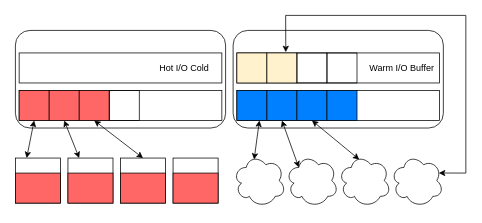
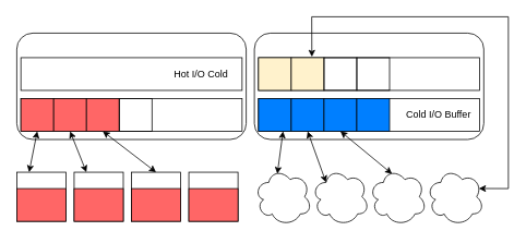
  <mxCell id="0" />
  <mxCell id="1" parent="0" />
  <mxCell id="2" value="" style="rounded=1;whiteSpace=wrap;html=1;" vertex="1" parent="1"><mxGeometry x="20" y="40" width="280" height="130" as="geometry" /></mxCell>
  <mxCell id="3" value="" style="rounded=1;whiteSpace=wrap;html=1;" vertex="1" parent="1"><mxGeometry x="310" y="40" width="280" height="130" as="geometry" /></mxCell>
  <mxCell id="4" value="" style="ellipse;shape=cloud;whiteSpace=wrap;html=1;" vertex="1" parent="1"><mxGeometry x="310" y="205" width="70" height="70" as="geometry" /></mxCell>
  <mxCell id="5" value="" style="rounded=0;whiteSpace=wrap;html=1;" vertex="1" parent="1"><mxGeometry x="25" y="70" width="270" height="40" as="geometry" /></mxCell>
  <mxCell id="6" value="" style="rounded=0;whiteSpace=wrap;html=1;" vertex="1" parent="1"><mxGeometry x="25" y="120" width="270" height="40" as="geometry" /></mxCell>
  <mxCell id="7" value="" style="rounded=0;whiteSpace=wrap;html=1;" vertex="1" parent="1"><mxGeometry x="315" y="70" width="270" height="40" as="geometry" /></mxCell>
  <mxCell id="8" value="" style="rounded=0;whiteSpace=wrap;html=1;" vertex="1" parent="1"><mxGeometry x="315" y="120" width="270" height="40" as="geometry" /></mxCell>
  <mxCell id="9" value="" style="whiteSpace=wrap;html=1;aspect=fixed;fillColor=#007FFF;" vertex="1" parent="1"><mxGeometry x="315" y="120" width="40" height="40" as="geometry" /></mxCell>
  <mxCell id="10" value="" style="whiteSpace=wrap;html=1;aspect=fixed;fillColor=#007FFF;" vertex="1" parent="1"><mxGeometry x="355" y="120" width="40" height="40" as="geometry" /></mxCell>
  <mxCell id="11" value="" style="whiteSpace=wrap;html=1;aspect=fixed;fillColor=#007FFF;" vertex="1" parent="1"><mxGeometry x="395" y="120" width="40" height="40" as="geometry" /></mxCell>
  <mxCell id="12" value="" style="whiteSpace=wrap;html=1;aspect=fixed;fillColor=#007FFF;" vertex="1" parent="1"><mxGeometry x="435" y="120" width="40" height="40" as="geometry" /></mxCell>
  <mxCell id="13" value="" style="whiteSpace=wrap;html=1;aspect=fixed;fillColor=#fff2cc;strokeColor=#000000;" vertex="1" parent="1"><mxGeometry x="315" y="70" width="40" height="40" as="geometry" /></mxCell>
  <mxCell id="14" value="" style="whiteSpace=wrap;html=1;aspect=fixed;fillColor=#fff2cc;strokeColor=#000000;" vertex="1" parent="1"><mxGeometry x="355" y="70" width="40" height="40" as="geometry" /></mxCell>
  <mxCell id="15" value="" style="whiteSpace=wrap;html=1;aspect=fixed;fillColor=#FF6666;" vertex="1" parent="1"><mxGeometry x="25" y="120" width="40" height="40" as="geometry" /></mxCell>
  <mxCell id="16" value="" style="whiteSpace=wrap;html=1;aspect=fixed;fillColor=#FF6666;" vertex="1" parent="1"><mxGeometry x="65" y="120" width="40" height="40" as="geometry" /></mxCell>
  <mxCell id="17" value="" style="whiteSpace=wrap;html=1;aspect=fixed;fillColor=#FF6666;" vertex="1" parent="1"><mxGeometry x="105" y="120" width="40" height="40" as="geometry" /></mxCell>
  <mxCell id="18" value="" style="whiteSpace=wrap;html=1;aspect=fixed;fillColor=none;" vertex="1" parent="1"><mxGeometry x="145" y="120" width="40" height="40" as="geometry" /></mxCell>
  <mxCell id="19" value="Hot I/O Cold" style="text;html=1;align=center;verticalAlign=middle;whiteSpace=wrap;rounded=0;" vertex="1" parent="1"><mxGeometry x="195" y="75" width="100" height="30" as="geometry" /></mxCell>
- <mxCell id="20" value="Warm I/O Buffer" style="text;html=1;align=center;verticalAlign=middle;whiteSpace=wrap;rounded=0;" vertex="1" parent="1"><mxGeometry x="485" y="75" width="100" height="30" as="geometry" /></mxCell>
+ <mxCell id="21" value="Cold I/O Buffer" style="text;html=1;align=center;verticalAlign=middle;whiteSpace=wrap;rounded=0;" vertex="1" parent="1"><mxGeometry x="485" y="125" width="100" height="30" as="geometry" /></mxCell>
  <mxCell id="22" value="" style="whiteSpace=wrap;html=1;aspect=fixed;" vertex="1" parent="1"><mxGeometry x="20" y="210" width="60" height="60" as="geometry" /></mxCell>
  <mxCell id="23" value="" style="whiteSpace=wrap;html=1;aspect=fixed;" vertex="1" parent="1"><mxGeometry x="90" y="210" width="60" height="60" as="geometry" /></mxCell>
  <mxCell id="24" value="" style="whiteSpace=wrap;html=1;aspect=fixed;" vertex="1" parent="1"><mxGeometry x="160" y="210" width="60" height="60" as="geometry" /></mxCell>
  <mxCell id="25" value="" style="whiteSpace=wrap;html=1;aspect=fixed;" vertex="1" parent="1"><mxGeometry x="230" y="210" width="60" height="60" as="geometry" /></mxCell>
  <mxCell id="26" value="" style="ellipse;shape=cloud;whiteSpace=wrap;html=1;" vertex="1" parent="1"><mxGeometry x="380" y="205" width="70" height="70" as="geometry" /></mxCell>
  <mxCell id="27" value="" style="ellipse;shape=cloud;whiteSpace=wrap;html=1;" vertex="1" parent="1"><mxGeometry x="450" y="205" width="70" height="70" as="geometry" /></mxCell>
  <mxCell id="28" value="" style="ellipse;shape=cloud;whiteSpace=wrap;html=1;" vertex="1" parent="1"><mxGeometry x="520" y="205" width="70" height="70" as="geometry" /></mxCell>
  <mxCell id="29" value="" style="rounded=0;whiteSpace=wrap;html=1;fillColor=#ff6666;" vertex="1" parent="1"><mxGeometry x="20" y="230" width="60" height="40" as="geometry" /></mxCell>
  <mxCell id="30" value="" style="rounded=0;whiteSpace=wrap;html=1;fillColor=#ff6666;" vertex="1" parent="1"><mxGeometry x="90" y="230" width="60" height="40" as="geometry" /></mxCell>
  <mxCell id="31" value="" style="rounded=0;whiteSpace=wrap;html=1;fillColor=#ff6666;" vertex="1" parent="1"><mxGeometry x="160" y="230" width="60" height="40" as="geometry" /></mxCell>
  <mxCell id="32" value="" style="rounded=0;whiteSpace=wrap;html=1;fillColor=#ff6666;" vertex="1" parent="1"><mxGeometry x="230" y="230" width="60" height="40" as="geometry" /></mxCell>
  <mxCell id="33" value="" style="endArrow=classic;startArrow=classic;html=1;rounded=0;entryX=0.5;entryY=1;entryDx=0;entryDy=0;exitX=0.25;exitY=0;exitDx=0;exitDy=0;" edge="1" parent="1" source="22" target="15"><mxGeometry width="50" height="50" relative="1" as="geometry"><mxPoint x="290" y="260" as="sourcePoint" /><mxPoint x="340" y="210" as="targetPoint" /></mxGeometry></mxCell>
  <mxCell id="34" value="" style="endArrow=classic;startArrow=classic;html=1;rounded=0;entryX=0.5;entryY=1;entryDx=0;entryDy=0;exitX=0.25;exitY=0;exitDx=0;exitDy=0;" edge="1" parent="1" source="23" target="16"><mxGeometry width="50" height="50" relative="1" as="geometry"><mxPoint x="180" y="200" as="sourcePoint" /><mxPoint x="230" y="150" as="targetPoint" /></mxGeometry></mxCell>
  <mxCell id="35" value="" style="endArrow=classic;startArrow=classic;html=1;rounded=0;entryX=0.5;entryY=1;entryDx=0;entryDy=0;exitX=0.5;exitY=0;exitDx=0;exitDy=0;" edge="1" parent="1" source="24" target="17"><mxGeometry width="50" height="50" relative="1" as="geometry"><mxPoint x="130" y="240" as="sourcePoint" /><mxPoint x="95" y="170" as="targetPoint" /></mxGeometry></mxCell>
  <mxCell id="36" value="" style="endArrow=classic;startArrow=classic;html=1;rounded=0;exitX=0.4;exitY=0.1;exitDx=0;exitDy=0;exitPerimeter=0;entryX=0.75;entryY=1;entryDx=0;entryDy=0;" edge="1" parent="1" source="4" target="9"><mxGeometry width="50" height="50" relative="1" as="geometry"><mxPoint x="350" y="170" as="sourcePoint" /><mxPoint x="400" y="120" as="targetPoint" /></mxGeometry></mxCell>
  <mxCell id="37" value="" style="endArrow=classic;startArrow=classic;html=1;rounded=0;exitX=0.25;exitY=0.25;exitDx=0;exitDy=0;exitPerimeter=0;entryX=0.5;entryY=1;entryDx=0;entryDy=0;" edge="1" parent="1" source="26" target="10"><mxGeometry width="50" height="50" relative="1" as="geometry"><mxPoint x="348" y="217" as="sourcePoint" /><mxPoint x="355" y="170" as="targetPoint" /></mxGeometry></mxCell>
  <mxCell id="38" value="" style="endArrow=classic;startArrow=classic;html=1;rounded=0;exitX=0.4;exitY=0.1;exitDx=0;exitDy=0;exitPerimeter=0;entryX=0.5;entryY=1;entryDx=0;entryDy=0;" edge="1" parent="1" source="27" target="11"><mxGeometry width="50" height="50" relative="1" as="geometry"><mxPoint x="358" y="227" as="sourcePoint" /><mxPoint x="365" y="180" as="targetPoint" /></mxGeometry></mxCell>
  <mxCell id="39" value="" style="endArrow=classic;startArrow=classic;html=1;rounded=0;entryX=0.629;entryY=-0.025;entryDx=0;entryDy=0;exitX=0.914;exitY=0.356;exitDx=0;exitDy=0;exitPerimeter=0;entryPerimeter=0;" edge="1" parent="1" source="28" target="14"><mxGeometry width="50" height="50" relative="1" as="geometry"><mxPoint x="350" y="170" as="sourcePoint" /><mxPoint x="400" y="120" as="targetPoint" /><Array as="points"><mxPoint x="620" y="230" /><mxPoint x="620" y="20" /><mxPoint x="380" y="20" /></Array></mxGeometry></mxCell>
  <mxCell id="40" value="" style="whiteSpace=wrap;html=1;aspect=fixed;fillColor=none;" vertex="1" parent="1"><mxGeometry x="395" y="70" width="40" height="40" as="geometry" /></mxCell>
  <mxCell id="41" value="" style="whiteSpace=wrap;html=1;aspect=fixed;fillColor=none;" vertex="1" parent="1"><mxGeometry x="435" y="70" width="40" height="40" as="geometry" /></mxCell>
